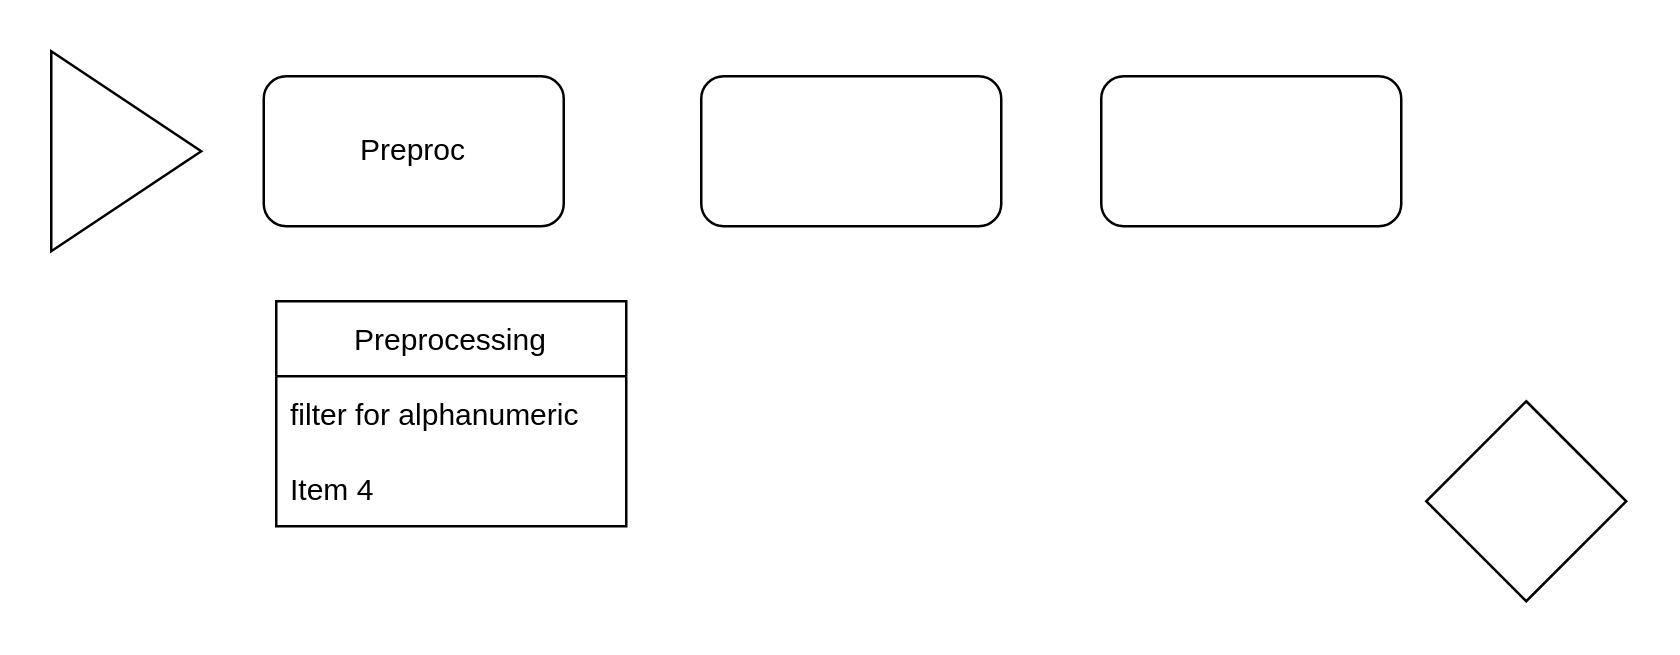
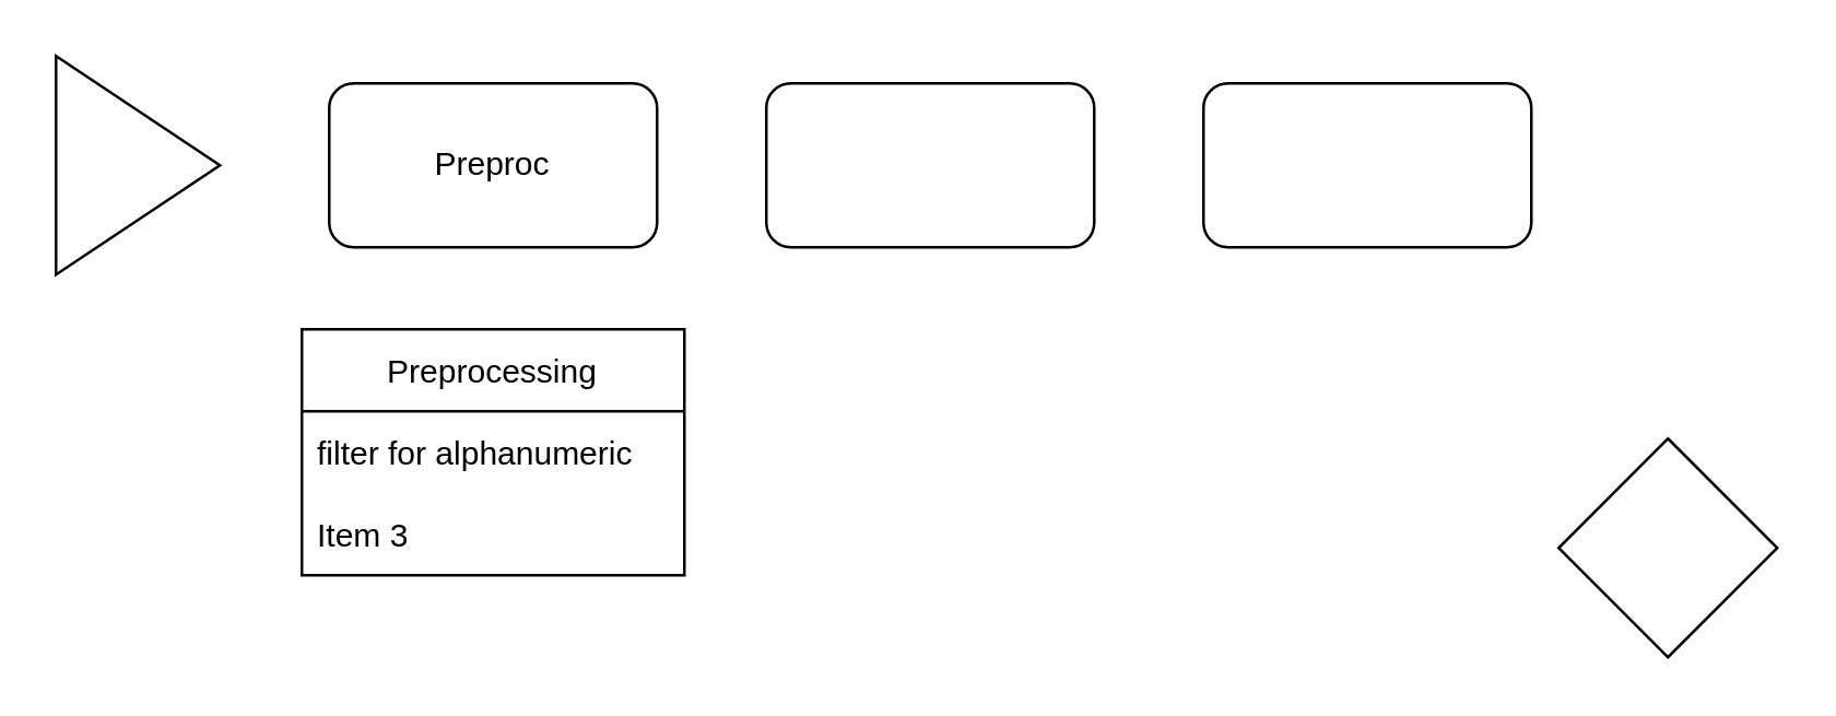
  <mxCell id="0" />
  <mxCell id="1" parent="0" />
- <mxCell id="2" value="Preproc" style="rounded=1;whiteSpace=wrap;html=1;" vertex="1" parent="1"><mxGeometry x="105" y="30" width="120" height="60" as="geometry" /></mxCell>
+ <mxCell id="2" value="Preproc" style="rounded=1;whiteSpace=wrap;html=1;" vertex="1" parent="1"><mxGeometry x="120" y="30" width="120" height="60" as="geometry" /></mxCell>
  <mxCell id="3" value="" style="rounded=1;whiteSpace=wrap;html=1;" vertex="1" parent="1"><mxGeometry x="280" y="30" width="120" height="60" as="geometry" /></mxCell>
  <mxCell id="4" value="" style="rounded=1;whiteSpace=wrap;html=1;" vertex="1" parent="1"><mxGeometry x="440" y="30" width="120" height="60" as="geometry" /></mxCell>
  <mxCell id="5" value="" style="rhombus;whiteSpace=wrap;html=1;" vertex="1" parent="1"><mxGeometry x="570" y="160" width="80" height="80" as="geometry" /></mxCell>
  <mxCell id="6" value="" style="triangle;whiteSpace=wrap;html=1;" vertex="1" parent="1"><mxGeometry x="20" y="20" width="60" height="80" as="geometry" /></mxCell>
  <mxCell id="7" value="Preprocessing" style="swimlane;fontStyle=0;childLayout=stackLayout;horizontal=1;startSize=30;horizontalStack=0;resizeParent=1;resizeParentMax=0;resizeLast=0;collapsible=1;marginBottom=0;" vertex="1" parent="1"><mxGeometry x="110" y="120" width="140" height="90" as="geometry" /></mxCell>
  <mxCell id="8" value="filter for alphanumeric" style="text;strokeColor=none;fillColor=none;align=left;verticalAlign=middle;spacingLeft=4;spacingRight=4;overflow=hidden;points=[[0,0.5],[1,0.5]];portConstraint=eastwest;rotatable=0;" vertex="1" parent="7"><mxGeometry y="30" width="140" height="30" as="geometry" /></mxCell>
- <mxCell id="9" value="Item 4" style="text;strokeColor=none;fillColor=none;align=left;verticalAlign=middle;spacingLeft=4;spacingRight=4;overflow=hidden;points=[[0,0.5],[1,0.5]];portConstraint=eastwest;rotatable=0;" vertex="1" parent="7"><mxGeometry y="60" width="140" height="30" as="geometry" /></mxCell>
+ <mxCell id="9" value="Item 3" style="text;strokeColor=none;fillColor=none;align=left;verticalAlign=middle;spacingLeft=4;spacingRight=4;overflow=hidden;points=[[0,0.5],[1,0.5]];portConstraint=eastwest;rotatable=0;" vertex="1" parent="7"><mxGeometry y="60" width="140" height="30" as="geometry" /></mxCell>
